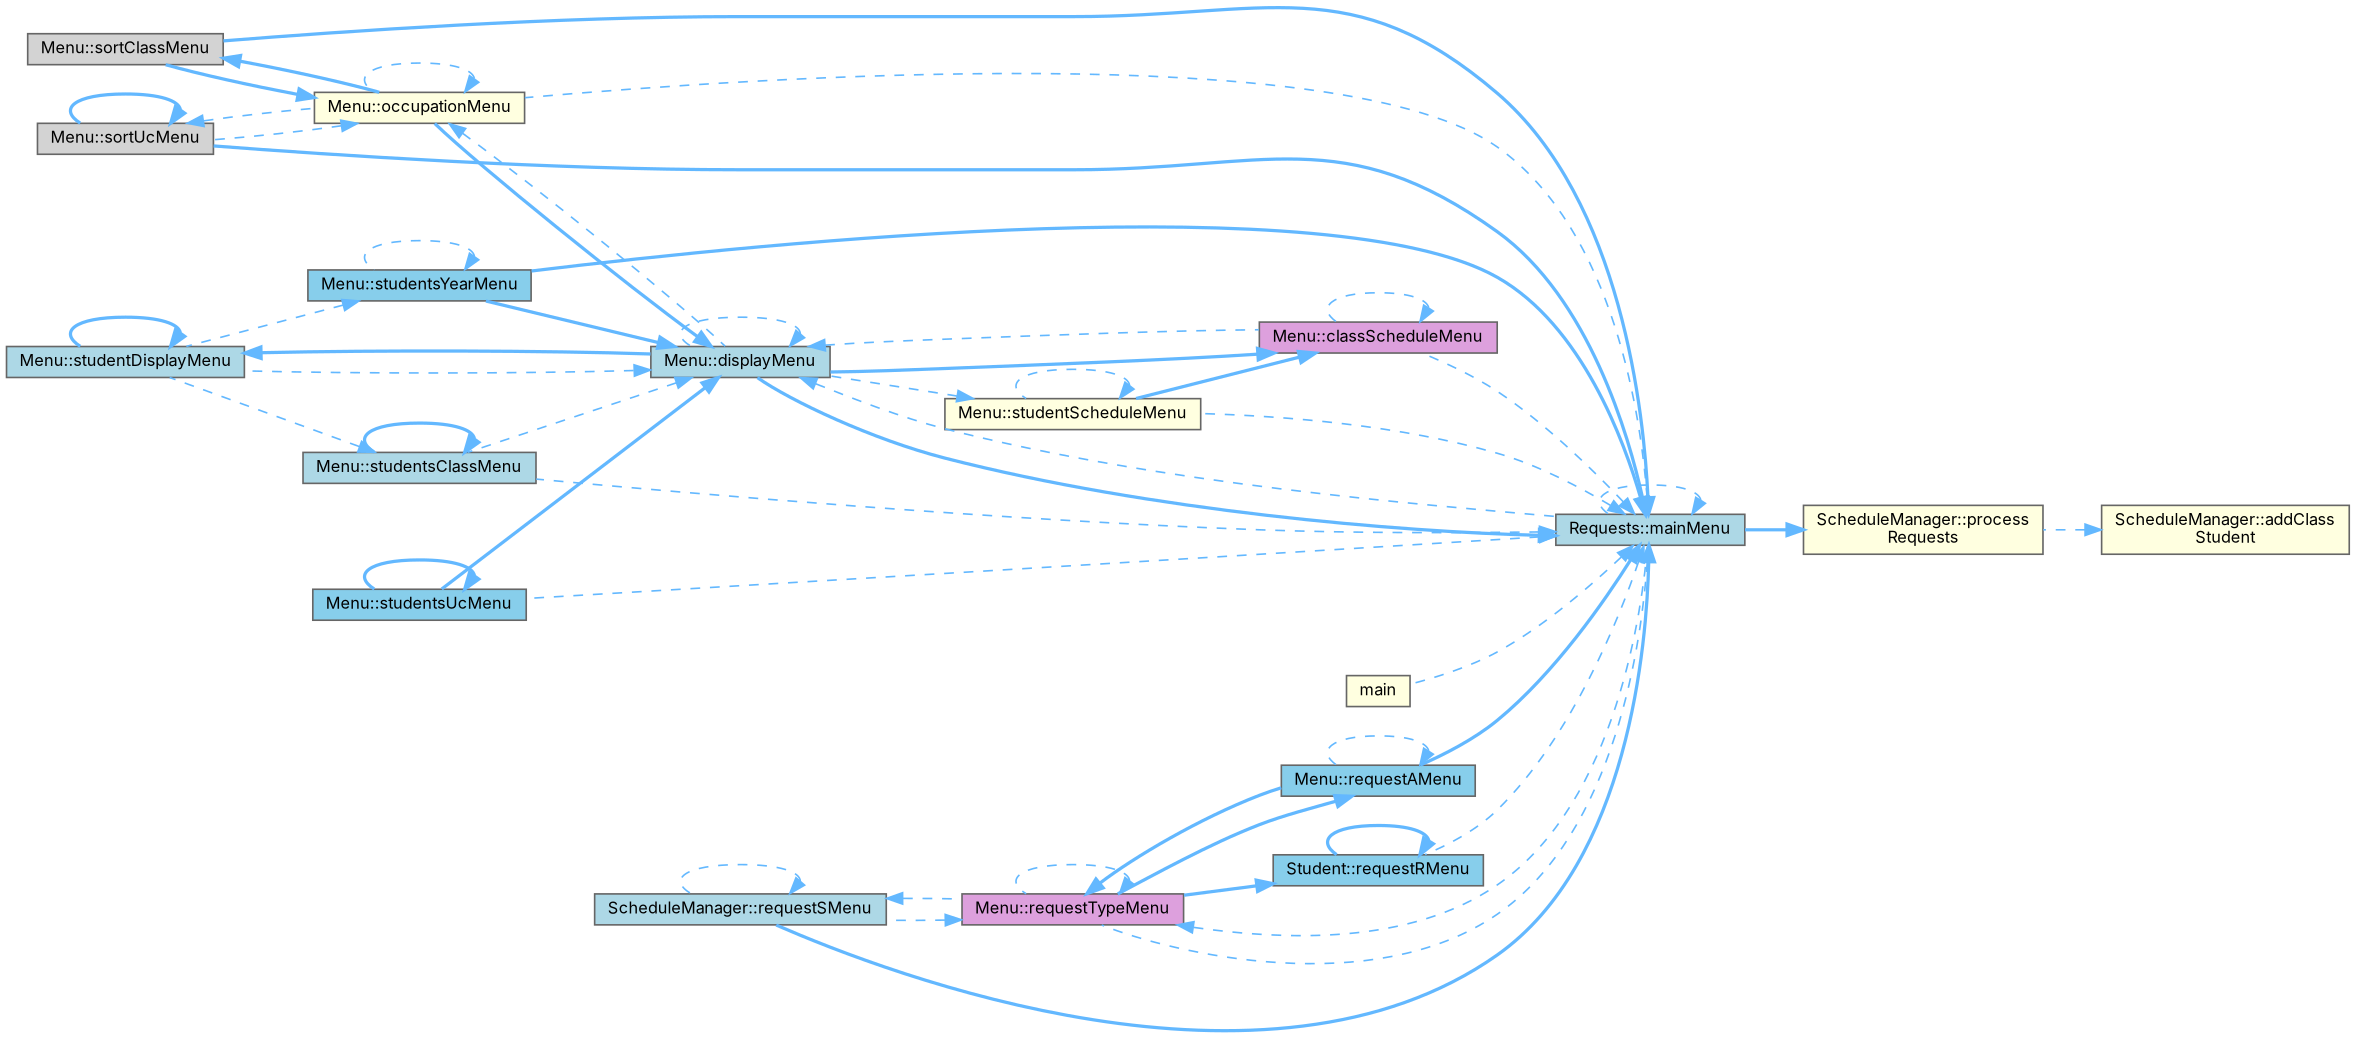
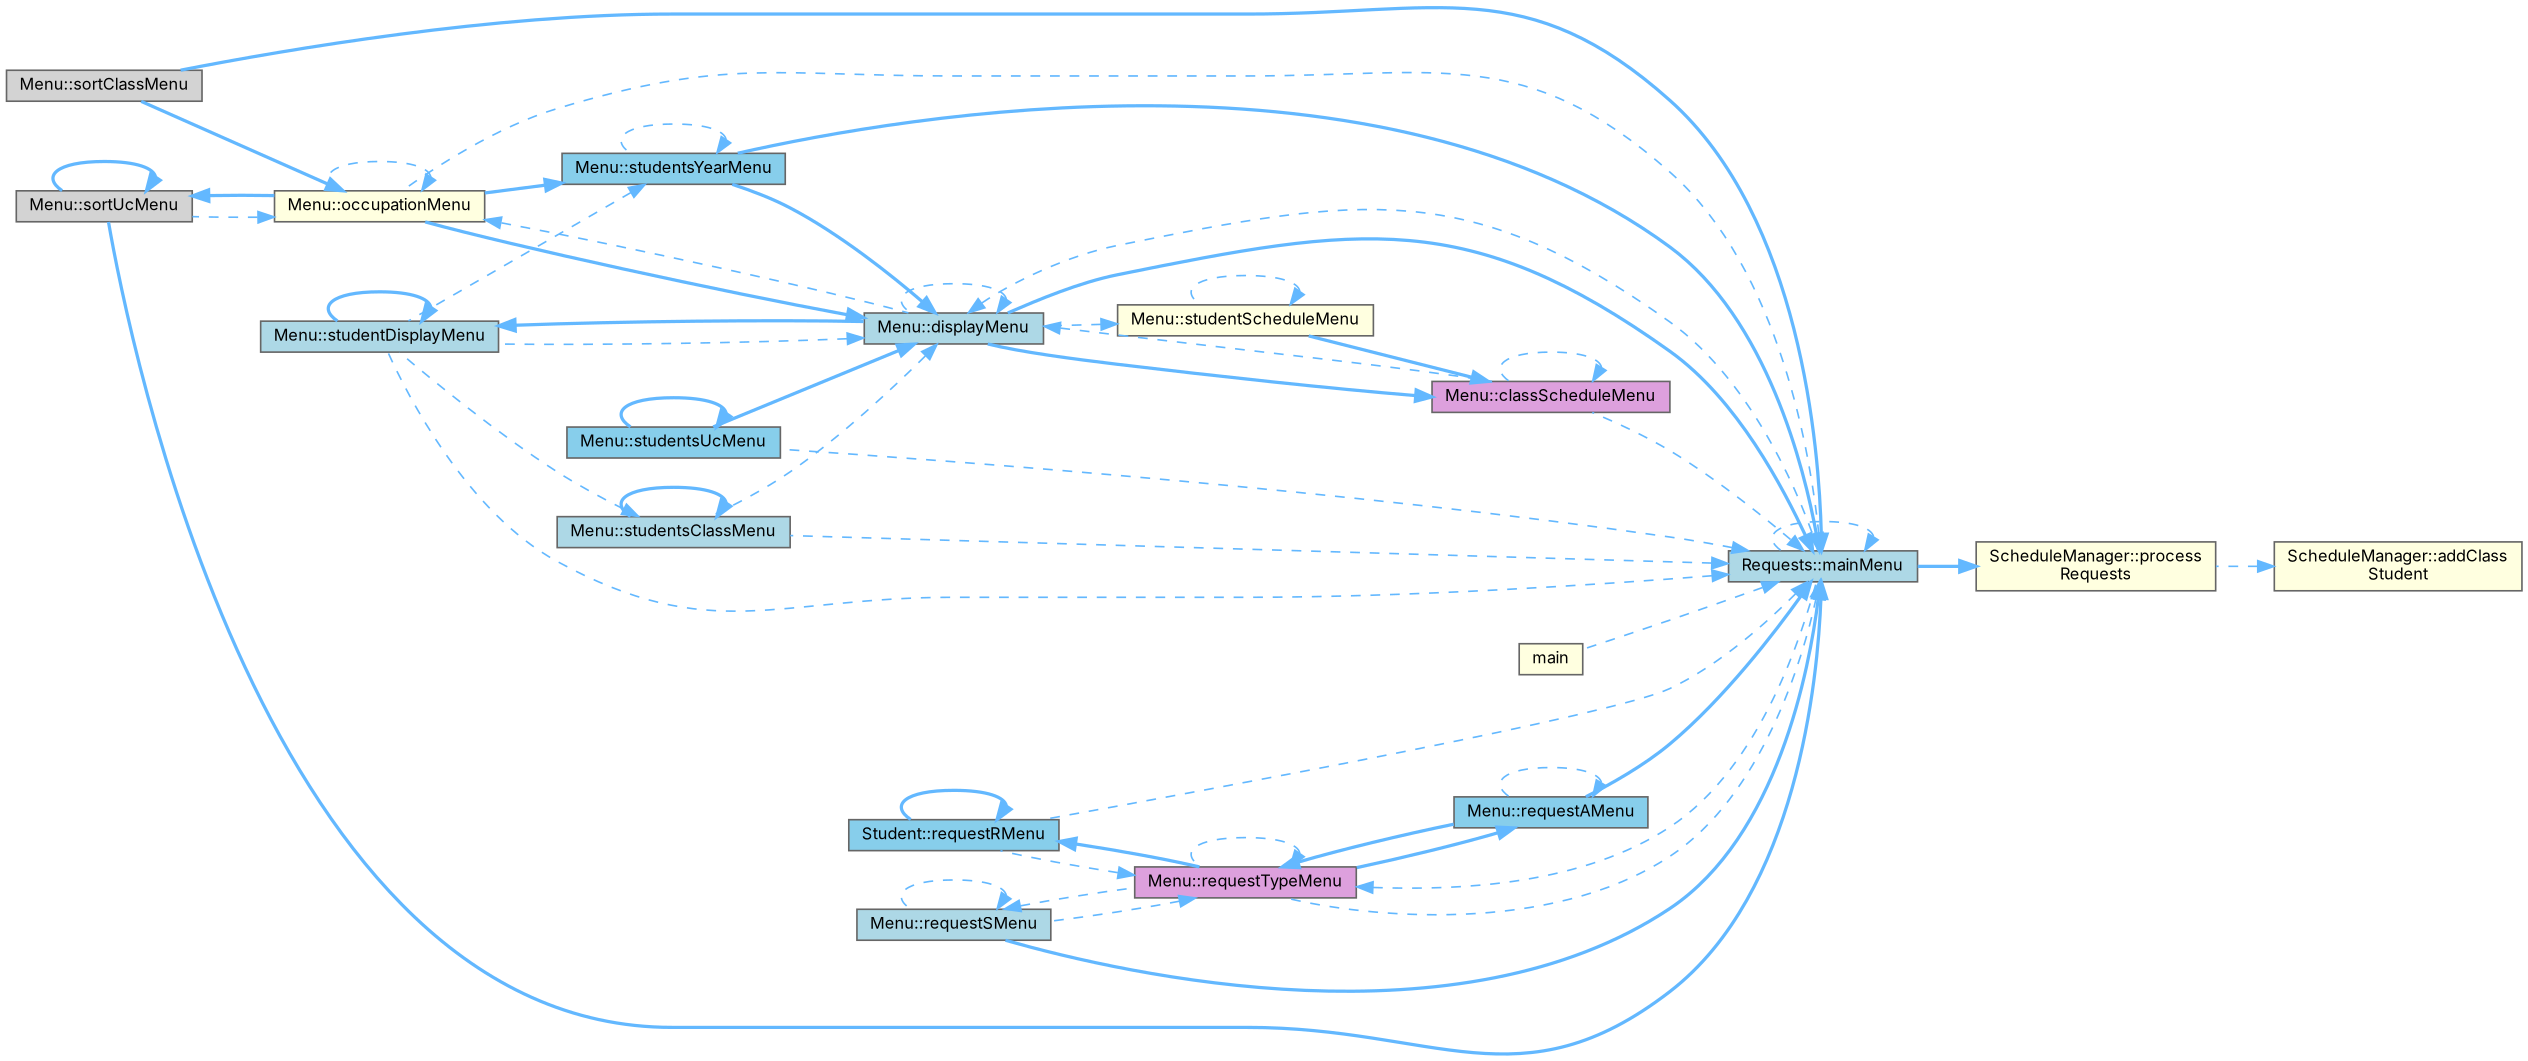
  digraph {
    fontname=Inter
    rankdir=RL
    node [color=grey40 fillcolor=lightyellow fontname=Inter fontsize=10 shape=box style=filled]
    edge [color=steelblue1 dir=back fontname=Inter fontsize=10 labelfontname=Helvetica labelfontsize=10 style=dashed]
    n1 [color=gray40 fontcolor=black height=0.2 label="ScheduleManager::addClass\lStudent" width=0.4]
    n2 [height=0.2 label="ScheduleManager::process\lRequests" width=0.4]
    n3 [fillcolor=lightblue height=0.2 label="Requests::mainMenu" width=0.4]
    n4 [fillcolor=plum height=0.2 label="Menu::classScheduleMenu" width=0.4]
    n5 [fillcolor=lightblue height=0.2 label="Menu::displayMenu" width=0.4]
    n6 [height=0.2 label="Menu::occupationMenu" width=0.4]
    n7 [fillcolor=lightgrey height=0.2 label="Menu::sortClassMenu" width=0.4]
    n8 [fillcolor=lightgrey height=0.2 label="Menu::sortUcMenu" width=0.4]
    n9 [height=0.2 label="Menu::studentScheduleMenu" width=0.4]
    n10 [fillcolor=lightblue height=0.2 label="Menu::studentsClassMenu" width=0.4]
    n11 [fillcolor=skyblue height=0.2 label="Menu::studentsUcMenu" width=0.4]
    n12 [fillcolor=skyblue height=0.2 label="Menu::studentsYearMenu" width=0.4]
    n13 [height=0.2 label=main width=0.4]
    n14 [fillcolor=skyblue height=0.2 label="Menu::requestAMenu" width=0.4]
    n15 [fillcolor=plum height=0.2 label="Menu::requestTypeMenu" width=0.4]
    n16 [fillcolor=skyblue height=0.2 label="Student::requestRMenu" width=0.4]
-   n17 [fillcolor=lightblue height=0.2 label="ScheduleManager::requestSMenu" width=0.4]
+   n17 [fillcolor=lightblue height=0.2 label="Menu::requestSMenu" width=0.4]
    n18 [fillcolor=lightblue height=0.2 label="Menu::studentDisplayMenu" width=0.4]
    n1 -> n2
    n2 -> n3 [style=bold]
    n3 -> n3
    n3 -> n4
    n3 -> n5 [style=bold]
    n3 -> n6
    n3 -> n7 [style=bold]
    n3 -> n8 [style=bold]
-   n3 -> n9
+   n3 -> n18
    n3 -> n10
    n3 -> n11
    n3 -> n12 [style=bold]
    n3 -> n13
    n3 -> n14 [style=bold]
    n3 -> n15
    n3 -> n16
    n3 -> n17 [style=bold]
    n4 -> n4
    n4 -> n5 [style=bold]
    n4 -> n9 [style=bold]
    n5 -> n3
    n5 -> n4
    n5 -> n5
    n5 -> n6 [style=bold]
    n5 -> n10
    n5 -> n11 [style=bold]
    n5 -> n12 [style=bold]
    n5 -> n18
    n6 -> n5
    n6 -> n6
    n6 -> n7 [style=bold]
    n6 -> n8
-   n7 -> n6 [style=bold]
-   n8 -> n6
+   n12 -> n6 [style=bold]
+   n8 -> n6 [style=bold]
    n8 -> n8 [style=bold]
    n9 -> n5
    n9 -> n9
    n10 -> n10 [style=bold]
    n10 -> n18
    n11 -> n11 [style=bold]
    n12 -> n12
    n12 -> n18
    n14 -> n14
    n14 -> n15 [style=bold]
    n15 -> n3
    n15 -> n14 [style=bold]
    n15 -> n15
+   n15 -> n16
    n15 -> n17
    n16 -> n15 [style=bold]
    n16 -> n16 [style=bold]
    n17 -> n15
    n17 -> n17
    n18 -> n5 [style=bold]
    n18 -> n18 [style=bold]
  }
